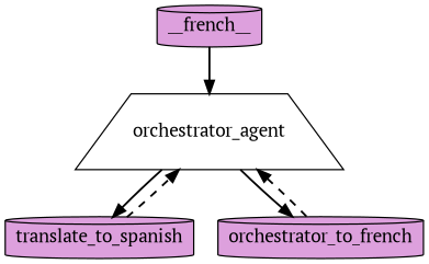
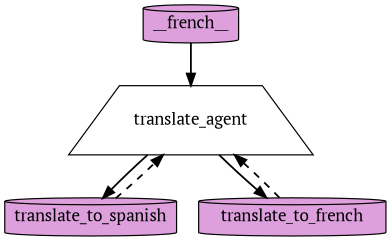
  digraph {
    fontname="PT Serif"
    splines=true
    node [fillcolor=plum fontname="PT Serif" shape=cylinder style=filled]
    edge [fontname="PT Serif" penwidth=1.5 style=solid]
    n1 [height=0.3 label=__french__ width=0.5]
-   n2 [fillcolor=white height=0.8 label=orchestrator_agent shape=trapezium width=1.5]
+   n2 [fillcolor=white height=0.8 label=translate_agent shape=trapezium width=1.5]
    n3 [height=0.3 label=translate_to_spanish width=0.5]
-   n4 [height=0.3 label=orchestrator_to_french width=0.5]
+   n4 [height=0.3 label=translate_to_french width=0.5]
    n1 -> n2
    n2 -> n3
    n2 -> n4
    n3 -> n2 [style=dashed]
    n4 -> n2 [style=dashed]
  }
